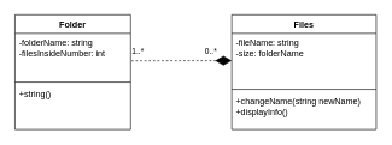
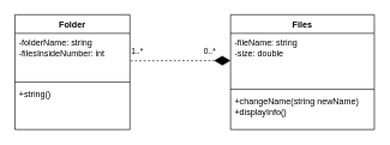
  <mxCell id="0" />
  <mxCell id="1" parent="0" />
  <mxCell id="2" value="Files" style="swimlane;fontStyle=1;align=center;verticalAlign=top;childLayout=stackLayout;horizontal=1;startSize=26;horizontalStack=0;resizeParent=1;resizeParentMax=0;resizeLast=0;collapsible=1;marginBottom=0;" vertex="1" parent="1"><mxGeometry x="320" y="20" width="200" height="160" as="geometry" /></mxCell>
- <mxCell id="3" value="-fileName: string&#10;-size: folderName" style="text;strokeColor=none;fillColor=none;align=left;verticalAlign=top;spacingLeft=4;spacingRight=4;overflow=hidden;rotatable=0;points=[[0,0.5],[1,0.5]];portConstraint=eastwest;" vertex="1" parent="2"><mxGeometry y="26" width="200" height="74" as="geometry" /></mxCell>
+ <mxCell id="3" value="-fileName: string&#10;-size: double" style="text;strokeColor=none;fillColor=none;align=left;verticalAlign=top;spacingLeft=4;spacingRight=4;overflow=hidden;rotatable=0;points=[[0,0.5],[1,0.5]];portConstraint=eastwest;" vertex="1" parent="2"><mxGeometry y="26" width="200" height="74" as="geometry" /></mxCell>
  <mxCell id="4" value="" style="line;strokeWidth=1;fillColor=none;align=left;verticalAlign=middle;spacingTop=-1;spacingLeft=3;spacingRight=3;rotatable=0;labelPosition=right;points=[];portConstraint=eastwest;strokeColor=inherit;" vertex="1" parent="2"><mxGeometry y="100" width="200" height="8" as="geometry" /></mxCell>
  <mxCell id="5" value="+changeName(string newName)&#10;+displayInfo()" style="text;strokeColor=none;fillColor=none;align=left;verticalAlign=top;spacingLeft=4;spacingRight=4;overflow=hidden;rotatable=0;points=[[0,0.5],[1,0.5]];portConstraint=eastwest;" vertex="1" parent="2"><mxGeometry y="108" width="200" height="52" as="geometry" /></mxCell>
  <mxCell id="6" value="Folder" style="swimlane;fontStyle=1;align=center;verticalAlign=top;childLayout=stackLayout;horizontal=1;startSize=26;horizontalStack=0;resizeParent=1;resizeParentMax=0;resizeLast=0;collapsible=1;marginBottom=0;" vertex="1" parent="1"><mxGeometry x="20" y="20" width="160" height="160" as="geometry" /></mxCell>
  <mxCell id="7" value="-folderName: string&#10;-filesInsideNumber: int" style="text;strokeColor=none;fillColor=none;align=left;verticalAlign=top;spacingLeft=4;spacingRight=4;overflow=hidden;rotatable=0;points=[[0,0.5],[1,0.5]];portConstraint=eastwest;" vertex="1" parent="6"><mxGeometry y="26" width="160" height="64" as="geometry" /></mxCell>
  <mxCell id="8" value="" style="line;strokeWidth=1;fillColor=none;align=left;verticalAlign=middle;spacingTop=-1;spacingLeft=3;spacingRight=3;rotatable=0;labelPosition=right;points=[];portConstraint=eastwest;strokeColor=inherit;" vertex="1" parent="6"><mxGeometry y="90" width="160" height="8" as="geometry" /></mxCell>
  <mxCell id="9" value="+string()" style="text;strokeColor=none;fillColor=none;align=left;verticalAlign=top;spacingLeft=4;spacingRight=4;overflow=hidden;rotatable=0;points=[[0,0.5],[1,0.5]];portConstraint=eastwest;" vertex="1" parent="6"><mxGeometry y="98" width="160" height="62" as="geometry" /></mxCell>
  <mxCell id="10" value="" style="edgeStyle=orthogonalEdgeStyle;rounded=0;orthogonalLoop=1;jettySize=auto;html=1;entryX=1.001;entryY=0.597;entryDx=0;entryDy=0;entryPerimeter=0;endArrow=none;endFill=0;startArrow=diamondThin;startFill=1;endSize=6;startSize=20;dashed=1;" edge="1" parent="1" source="3" target="7"><mxGeometry relative="1" as="geometry"><Array as="points"><mxPoint x="250" y="84" /><mxPoint x="250" y="84" /></Array></mxGeometry></mxCell>
  <mxCell id="11" value="0..*" style="edgeLabel;html=1;align=center;verticalAlign=middle;resizable=0;points=[];" vertex="1" connectable="0" parent="10"><mxGeometry x="-0.854" y="1" relative="1" as="geometry"><mxPoint x="-20" y="-15" as="offset" /></mxGeometry></mxCell>
  <mxCell id="12" value="1..*" style="edgeLabel;html=1;align=center;verticalAlign=middle;resizable=0;points=[];" vertex="1" connectable="0" parent="10"><mxGeometry x="0.633" y="-1" relative="1" as="geometry"><mxPoint x="-16" y="-13" as="offset" /></mxGeometry></mxCell>
